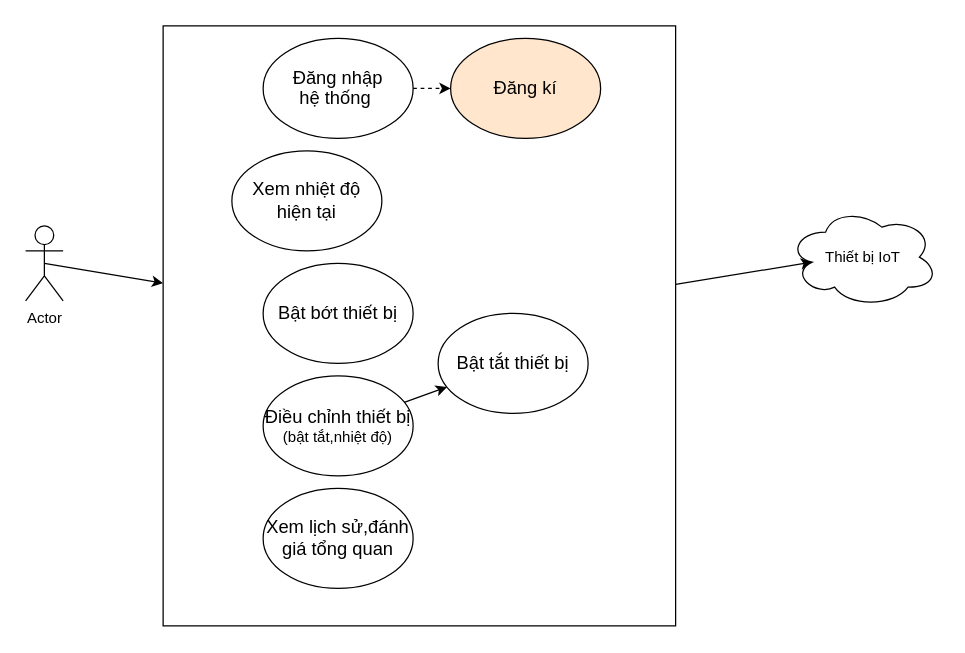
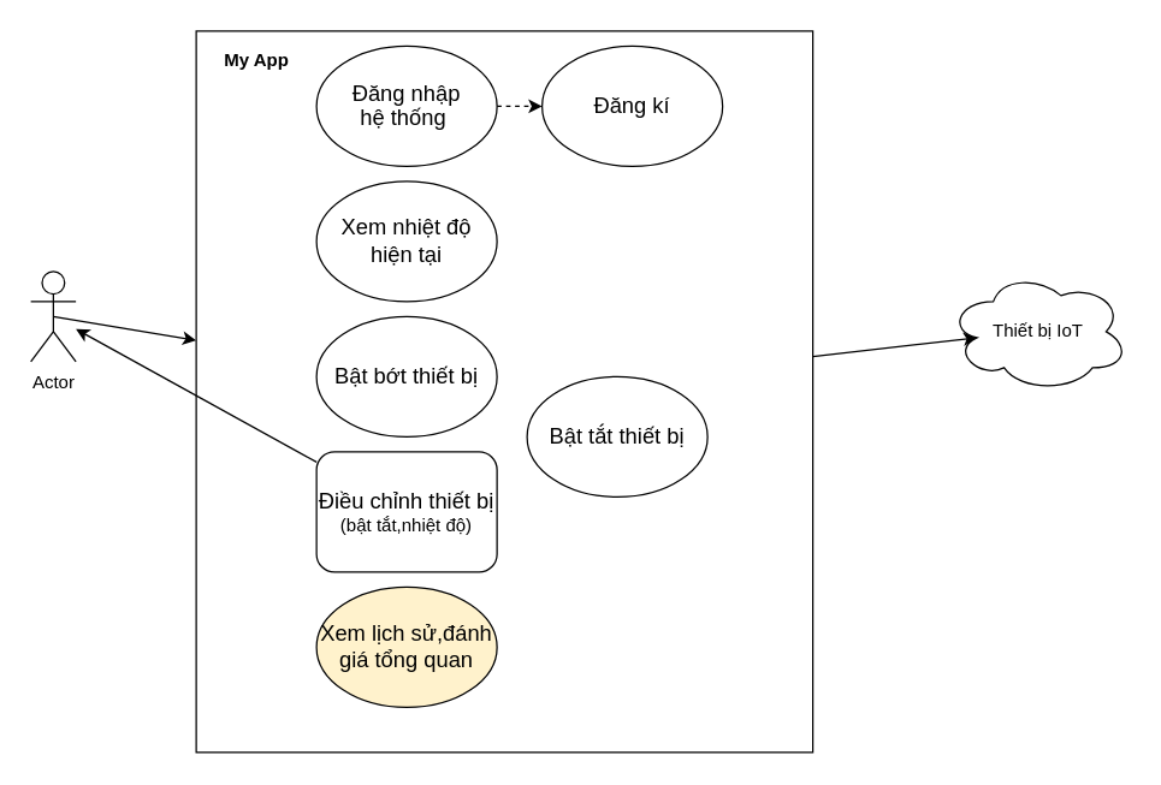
  <mxCell id="0" />
  <mxCell id="1" parent="0" />
  <mxCell id="2" value="" style="rounded=0;whiteSpace=wrap;html=1;" parent="1" vertex="1"><mxGeometry x="130" y="20" width="410" height="480" as="geometry" /></mxCell>
  <mxCell id="3" style="rounded=0;orthogonalLoop=1;jettySize=auto;html=1;entryX=0.16;entryY=0.55;entryDx=0;entryDy=0;entryPerimeter=0;" parent="1" source="2" target="13" edge="1"><mxGeometry relative="1" as="geometry"><mxPoint x="530" y="250" as="sourcePoint" /></mxGeometry></mxCell>
- <mxCell id="4" value="&lt;font face=&quot;calibri, sans-serif&quot;&gt;&lt;span style=&quot;font-size: 14.667px&quot;&gt;Xem nhiệt độ hiện tại&lt;/span&gt;&lt;/font&gt;" style="ellipse;whiteSpace=wrap;html=1;" parent="1" vertex="1"><mxGeometry x="185" y="120" width="120" height="80" as="geometry" /></mxCell>
+ <mxCell id="4" value="&lt;font face=&quot;calibri, sans-serif&quot;&gt;&lt;span style=&quot;font-size: 14.667px&quot;&gt;Xem nhiệt độ hiện tại&lt;/span&gt;&lt;/font&gt;" style="ellipse;whiteSpace=wrap;html=1;" parent="1" vertex="1"><mxGeometry x="210" y="120" width="120" height="80" as="geometry" /></mxCell>
  <mxCell id="5" value="&lt;font face=&quot;calibri, sans-serif&quot;&gt;&lt;span style=&quot;font-size: 14.667px&quot;&gt;Bật bớt thiết bị&lt;/span&gt;&lt;/font&gt;" style="ellipse;whiteSpace=wrap;html=1;" parent="1" vertex="1"><mxGeometry x="210" y="210" width="120" height="80" as="geometry" /></mxCell>
  <mxCell id="6" style="rounded=0;orthogonalLoop=1;jettySize=auto;html=1;exitX=0.5;exitY=0.5;exitDx=0;exitDy=0;exitPerimeter=0;" parent="1" source="7" target="2" edge="1"><mxGeometry relative="1" as="geometry"><mxPoint x="130" y="250" as="targetPoint" /></mxGeometry></mxCell>
  <mxCell id="7" value="Actor" style="shape=umlActor;verticalLabelPosition=bottom;labelBackgroundColor=#ffffff;verticalAlign=top;html=1;outlineConnect=0;" parent="1" vertex="1"><mxGeometry x="20" y="180" width="30" height="60" as="geometry" /></mxCell>
- <mxCell id="8" style="rounded=0;orthogonalLoop=1;jettySize=auto;html=1;" parent="1" source="9" target="15" edge="1"><mxGeometry relative="1" as="geometry" /></mxCell>
- <mxCell id="9" value="&lt;font face=&quot;calibri, sans-serif&quot;&gt;&lt;span style=&quot;font-size: 14.667px&quot;&gt;Điều chỉnh thiết bị&lt;br&gt;&lt;/span&gt;&lt;/font&gt;(bật tắt,nhiệt độ)" style="ellipse;whiteSpace=wrap;html=1;" parent="1" vertex="1"><mxGeometry x="210" y="300" width="120" height="80" as="geometry" /></mxCell>
- <mxCell id="10" value="&lt;font face=&quot;calibri, sans-serif&quot;&gt;&lt;span style=&quot;font-size: 14.667px&quot;&gt;Xem lịch sử,đánh giá tổng quan&lt;/span&gt;&lt;/font&gt;" style="ellipse;whiteSpace=wrap;html=1;" parent="1" vertex="1"><mxGeometry x="210" y="390" width="120" height="80" as="geometry" /></mxCell>
+ <mxCell id="8" style="rounded=0;orthogonalLoop=1;jettySize=auto;html=1;" parent="1" source="9" target="7" edge="1"><mxGeometry relative="1" as="geometry" /></mxCell>
+ <mxCell id="9" value="&lt;font face=&quot;calibri, sans-serif&quot;&gt;&lt;span style=&quot;font-size: 14.667px&quot;&gt;Điều chỉnh thiết bị&lt;br&gt;&lt;/span&gt;&lt;/font&gt;(bật tắt,nhiệt độ)" style="whiteSpace=wrap;html=1;rounded=1;" parent="1" vertex="1"><mxGeometry x="210" y="300" width="120" height="80" as="geometry" /></mxCell>
+ <mxCell id="10" value="&lt;font face=&quot;calibri, sans-serif&quot;&gt;&lt;span style=&quot;font-size: 14.667px&quot;&gt;Xem lịch sử,đánh giá tổng quan&lt;/span&gt;&lt;/font&gt;" style="ellipse;whiteSpace=wrap;html=1;fillColor=#fff2cc;" parent="1" vertex="1"><mxGeometry x="210" y="390" width="120" height="80" as="geometry" /></mxCell>
  <mxCell id="11" style="edgeStyle=none;rounded=0;orthogonalLoop=1;jettySize=auto;html=1;dashed=1;" parent="1" source="12" target="16" edge="1"><mxGeometry relative="1" as="geometry" /></mxCell>
  <mxCell id="12" value="&lt;span lang=&quot;VI&quot; style=&quot;font-size: 11pt ; line-height: 107% ; font-family: &amp;#34;calibri&amp;#34; , sans-serif&quot;&gt;Đăng nhập&lt;br/&gt;hệ thống&amp;nbsp;&lt;/span&gt;" style="ellipse;whiteSpace=wrap;html=1;" parent="1" vertex="1"><mxGeometry x="210" y="30" width="120" height="80" as="geometry" /></mxCell>
- <mxCell id="13" value="Thiết bị IoT" style="ellipse;shape=cloud;whiteSpace=wrap;html=1;" parent="1" vertex="1"><mxGeometry x="630" y="165" width="120" height="80" as="geometry" /></mxCell>
+ <mxCell id="13" value="Thiết bị IoT" style="ellipse;shape=cloud;whiteSpace=wrap;html=1;" parent="1" vertex="1"><mxGeometry x="630" y="180" width="120" height="80" as="geometry" /></mxCell>
+ <mxCell id="14" value="&lt;b&gt;My App&lt;/b&gt;" style="text;html=1;align=center;verticalAlign=middle;resizable=0;points=[];autosize=1;" parent="1" vertex="1"><mxGeometry x="140" y="30" width="60" height="20" as="geometry" /></mxCell>
  <mxCell id="15" value="&lt;font face=&quot;calibri, sans-serif&quot;&gt;&lt;span style=&quot;font-size: 14.667px&quot;&gt;Bật tắt thiết bị&lt;/span&gt;&lt;/font&gt;" style="ellipse;whiteSpace=wrap;html=1;" parent="1" vertex="1"><mxGeometry x="350" y="250" width="120" height="80" as="geometry" /></mxCell>
- <mxCell id="16" value="&lt;font face=&quot;calibri, sans-serif&quot;&gt;&lt;span style=&quot;font-size: 14.667px&quot;&gt;Đăng kí&lt;/span&gt;&lt;/font&gt;" style="ellipse;whiteSpace=wrap;html=1;fillColor=#ffe6cc;" parent="1" vertex="1"><mxGeometry x="360" y="30" width="120" height="80" as="geometry" /></mxCell>
+ <mxCell id="16" value="&lt;font face=&quot;calibri, sans-serif&quot;&gt;&lt;span style=&quot;font-size: 14.667px&quot;&gt;Đăng kí&lt;/span&gt;&lt;/font&gt;" style="ellipse;whiteSpace=wrap;html=1;" parent="1" vertex="1"><mxGeometry x="360" y="30" width="120" height="80" as="geometry" /></mxCell>
